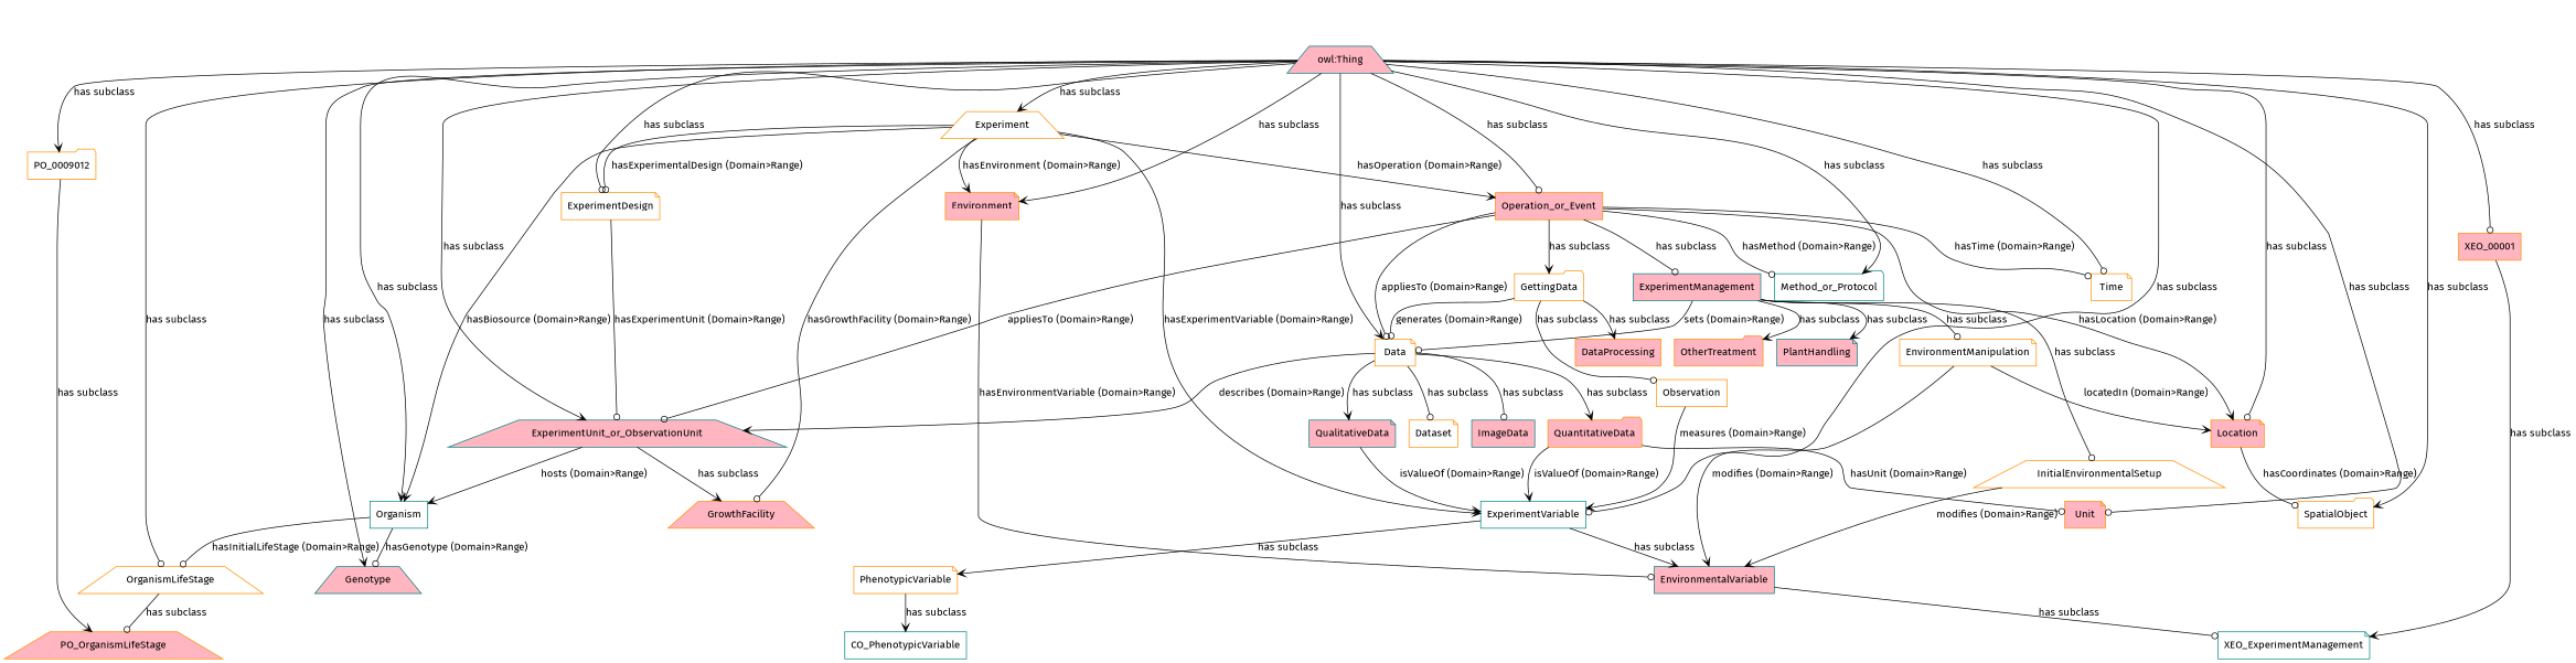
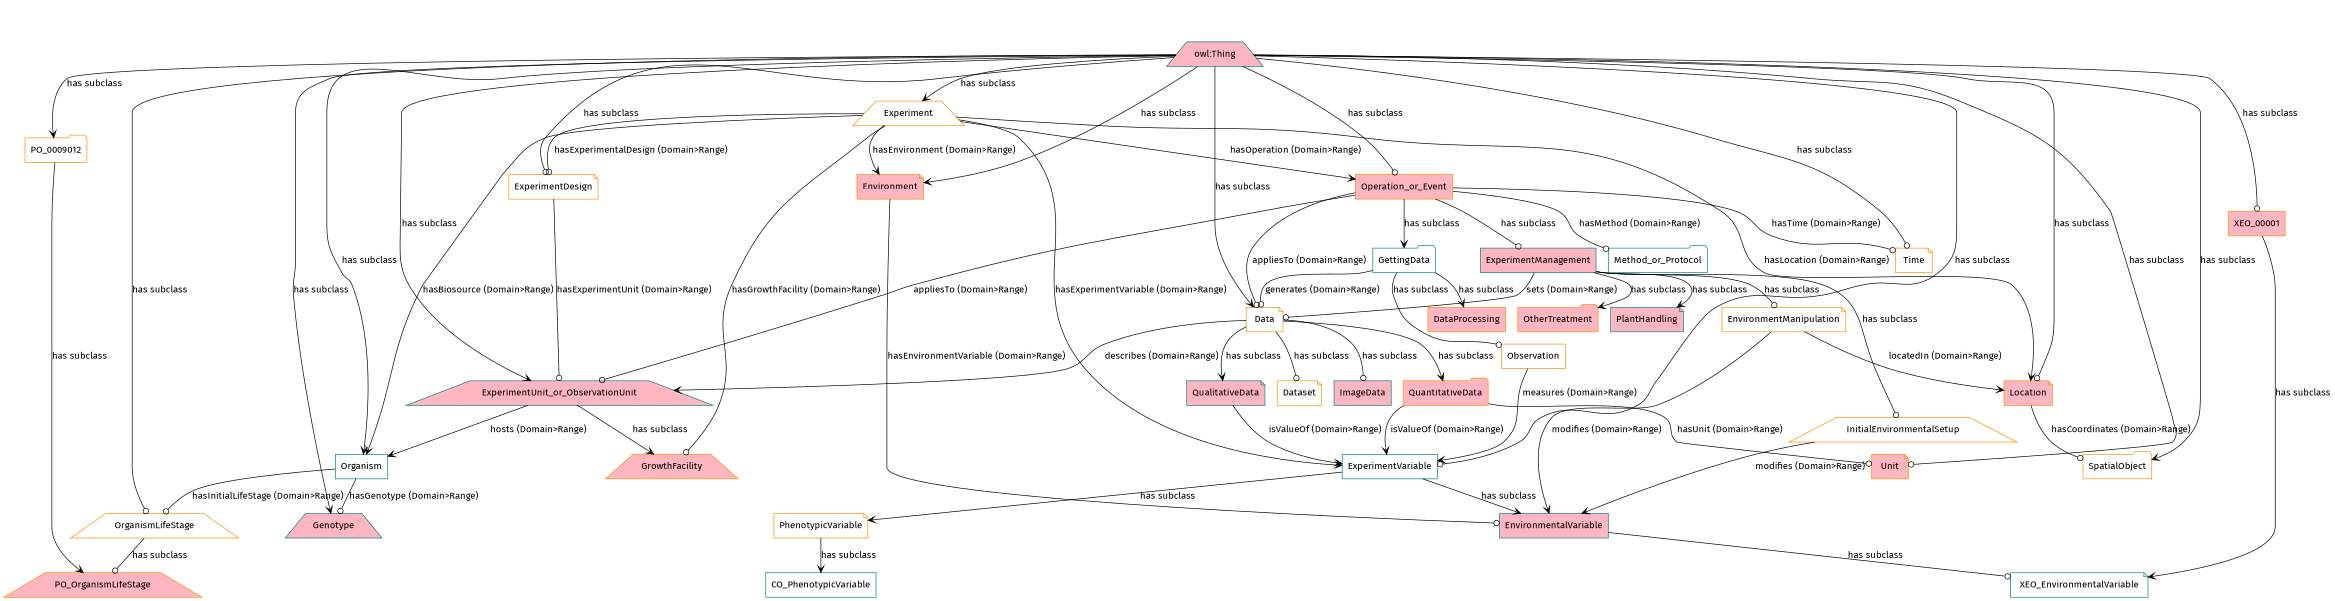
  digraph {
    fontname="Fira Sans"
    node [color=darkorange fillcolor=lightpink fontname="Fira Sans" shape=note style=filled]
    edge [arrowhead=vee fontname="Fira Sans"]
    "owl:Thing" [color=teal shape=trapezium]
    Data [fillcolor=white]
    ExperimentUnit_or_ObservationUnit [color=teal shape=trapezium]
    Organism [color=teal fillcolor=white shape=box]
    Environment
    Experiment [fillcolor=white shape=trapezium]
    ExperimentDesign [fillcolor=white]
    ExperimentVariable [color=teal fillcolor=white shape=box]
    Location
    OrganismLifeStage [fillcolor=white shape=trapezium]
    PO_0009012 [fillcolor=white shape=folder]
    Method_or_Protocol [color=teal fillcolor=white shape=folder]
    Operation_or_Event [shape=box]
    SpatialObject [fillcolor=white shape=folder]
    Time [fillcolor=white]
    Genotype [color=teal shape=trapezium]
    Unit
    XEO_00001 [shape=box]
    QuantitativeData [shape=folder]
    Dataset [fillcolor=white]
    ImageData [color=teal shape=box]
    QualitativeData [color=teal]
    GrowthFacility [shape=trapezium]
    EnvironmentalVariable [color=teal shape=box]
    PhenotypicVariable [fillcolor=white]
    PO_OrganismLifeStage [shape=trapezium]
    ExperimentManagement [color=teal shape=box]
-   GettingData [fillcolor=white shape=folder]
-   XEO_EnvironmentalVariable [color=teal fillcolor=white label=XEO_ExperimentManagement]
+   GettingData [color=teal fillcolor=white shape=folder]
+   XEO_EnvironmentalVariable [color=teal fillcolor=white]
    EnvironmentManipulation [fillcolor=white]
    InitialEnvironmentalSetup [fillcolor=white shape=trapezium]
    OtherTreatment [shape=folder]
    PlantHandling [color=teal]
    CO_PhenotypicVariable [color=teal fillcolor=white shape=box]
    Observation [fillcolor=white shape=box]
    DataProcessing [shape=box]
    "owl:Thing" -> Data [label="has subclass"]
    "owl:Thing" -> ExperimentUnit_or_ObservationUnit [label="has subclass"]
    "owl:Thing" -> Organism [label="has subclass"]
    "owl:Thing" -> Environment [label="has subclass"]
    "owl:Thing" -> Experiment [label="has subclass"]
    "owl:Thing" -> ExperimentDesign [arrowhead=odot label="has subclass"]
    "owl:Thing" -> ExperimentVariable [arrowhead=odot label="has subclass"]
    "owl:Thing" -> Location [arrowhead=odot label="has subclass"]
    "owl:Thing" -> OrganismLifeStage [arrowhead=odot label="has subclass"]
    "owl:Thing" -> PO_0009012 [label="has subclass"]
-   "owl:Thing" -> Method_or_Protocol [label="has subclass"]
    "owl:Thing" -> Operation_or_Event [arrowhead=odot label="has subclass"]
    "owl:Thing" -> SpatialObject [label="has subclass"]
    "owl:Thing" -> Time [arrowhead=odot label="has subclass"]
    "owl:Thing" -> Genotype [label="has subclass"]
    "owl:Thing" -> Unit [arrowhead=odot label="has subclass"]
    "owl:Thing" -> XEO_00001 [arrowhead=odot label="has subclass"]
    Data -> ExperimentUnit_or_ObservationUnit [label="describes (Domain>Range)"]
    Data -> QuantitativeData [label="has subclass"]
    Data -> Dataset [arrowhead=odot label="has subclass"]
    Data -> ImageData [arrowhead=odot label="has subclass"]
    Data -> QualitativeData [label="has subclass"]
    ExperimentUnit_or_ObservationUnit -> Organism [label="hosts (Domain>Range)"]
    ExperimentUnit_or_ObservationUnit -> GrowthFacility [label="has subclass"]
    Organism -> OrganismLifeStage [arrowhead=odot label="hasInitialLifeStage (Domain>Range)"]
    Organism -> Genotype [arrowhead=odot label="hasGenotype (Domain>Range)"]
    Environment -> EnvironmentalVariable [arrowhead=odot label="hasEnvironmentVariable (Domain>Range)"]
    Experiment -> Organism [label="hasBiosource (Domain>Range)"]
    Experiment -> Environment [label="hasEnvironment (Domain>Range)"]
    Experiment -> ExperimentDesign [arrowhead=odot label="hasExperimentalDesign (Domain>Range)"]
    Experiment -> ExperimentVariable [label="hasExperimentVariable (Domain>Range)"]
-   Operation_or_Event -> Location [label="hasLocation (Domain>Range)"]
+   Experiment -> Location [label="hasLocation (Domain>Range)"]
    Experiment -> Operation_or_Event [label="hasOperation (Domain>Range)"]
    Experiment -> GrowthFacility [arrowhead=odot label="hasGrowthFacility (Domain>Range)"]
    ExperimentDesign -> ExperimentUnit_or_ObservationUnit [arrowhead=odot label="hasExperimentUnit (Domain>Range)"]
    ExperimentVariable -> EnvironmentalVariable [label="has subclass"]
    ExperimentVariable -> PhenotypicVariable [label="has subclass"]
    Location -> SpatialObject [arrowhead=odot label="hasCoordinates (Domain>Range)"]
    OrganismLifeStage -> PO_OrganismLifeStage [arrowhead=odot label="has subclass"]
    PO_0009012 -> PO_OrganismLifeStage [label="has subclass"]
    Operation_or_Event -> Data [arrowhead=odot label="appliesTo (Domain>Range)"]
    Operation_or_Event -> ExperimentUnit_or_ObservationUnit [arrowhead=odot label="appliesTo (Domain>Range)"]
    Operation_or_Event -> Method_or_Protocol [arrowhead=odot label="hasMethod (Domain>Range)"]
    Operation_or_Event -> Time [arrowhead=odot label="hasTime (Domain>Range)"]
    Operation_or_Event -> ExperimentManagement [arrowhead=odot label="has subclass"]
    Operation_or_Event -> GettingData [label="has subclass"]
    XEO_00001 -> XEO_EnvironmentalVariable [label="has subclass"]
    QuantitativeData -> ExperimentVariable [label="isValueOf (Domain>Range)"]
    QuantitativeData -> Unit [arrowhead=odot label="hasUnit (Domain>Range)"]
    QualitativeData -> ExperimentVariable [label="isValueOf (Domain>Range)"]
    EnvironmentalVariable -> XEO_EnvironmentalVariable [arrowhead=odot label="has subclass"]
    PhenotypicVariable -> CO_PhenotypicVariable [label="has subclass"]
    ExperimentManagement -> Data [arrowhead=odot label="sets (Domain>Range)"]
    ExperimentManagement -> EnvironmentManipulation [arrowhead=odot label="has subclass"]
    ExperimentManagement -> InitialEnvironmentalSetup [arrowhead=odot label="has subclass"]
    ExperimentManagement -> OtherTreatment [label="has subclass"]
    ExperimentManagement -> PlantHandling [label="has subclass"]
    GettingData -> Data [arrowhead=odot label="generates (Domain>Range)"]
    GettingData -> Observation [arrowhead=odot label="has subclass"]
    GettingData -> DataProcessing [label="has subclass"]
    EnvironmentManipulation -> Location [label="locatedIn (Domain>Range)"]
    EnvironmentManipulation -> EnvironmentalVariable [label="modifies (Domain>Range)"]
    InitialEnvironmentalSetup -> EnvironmentalVariable [label="modifies (Domain>Range)"]
    Observation -> ExperimentVariable [label="measures (Domain>Range)"]
  }
